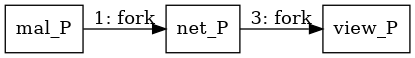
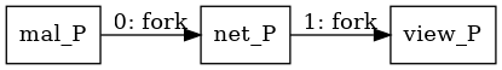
  digraph {
    engine=neato
    fixedsize=false
    fontsize=10
    nodesep=0.3
    rankdir=LR
    ranksep=0
    splines=true
    node [node_type=Process shape=box]
    mal_P
    net_P
    view_P
-   mal_P -> net_P [label="1: fork"]
-   net_P -> view_P [label="3: fork"]
+   mal_P -> net_P [label="0: fork"]
+   net_P -> view_P [label="1: fork"]
  }
